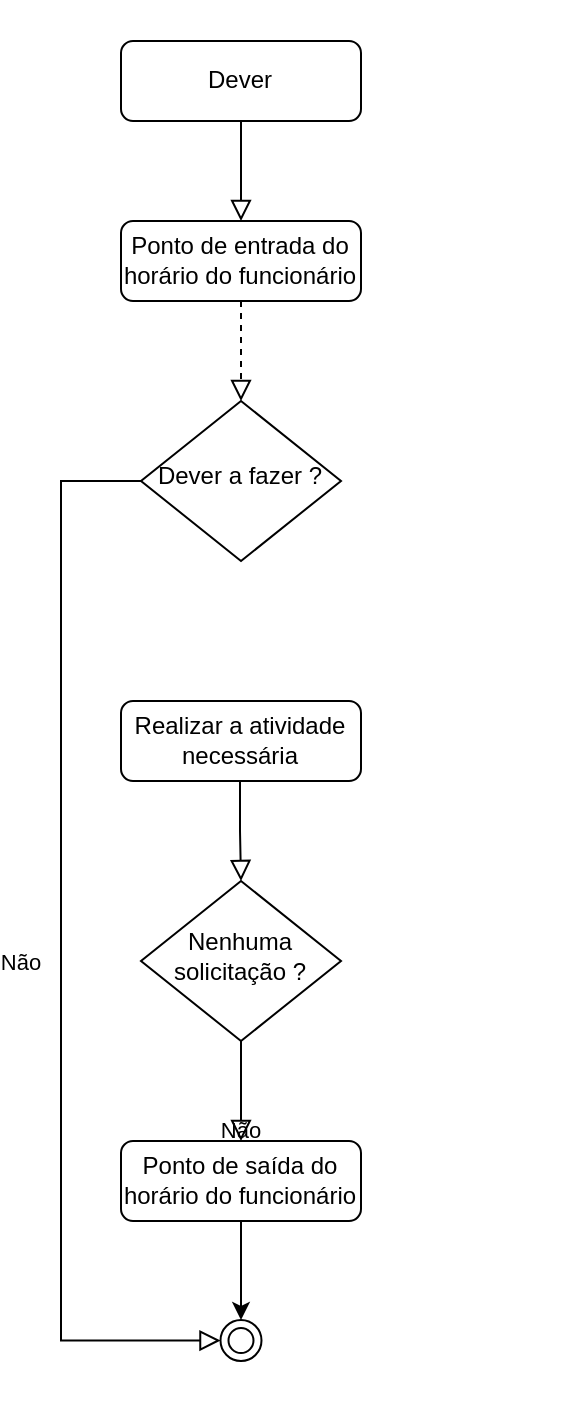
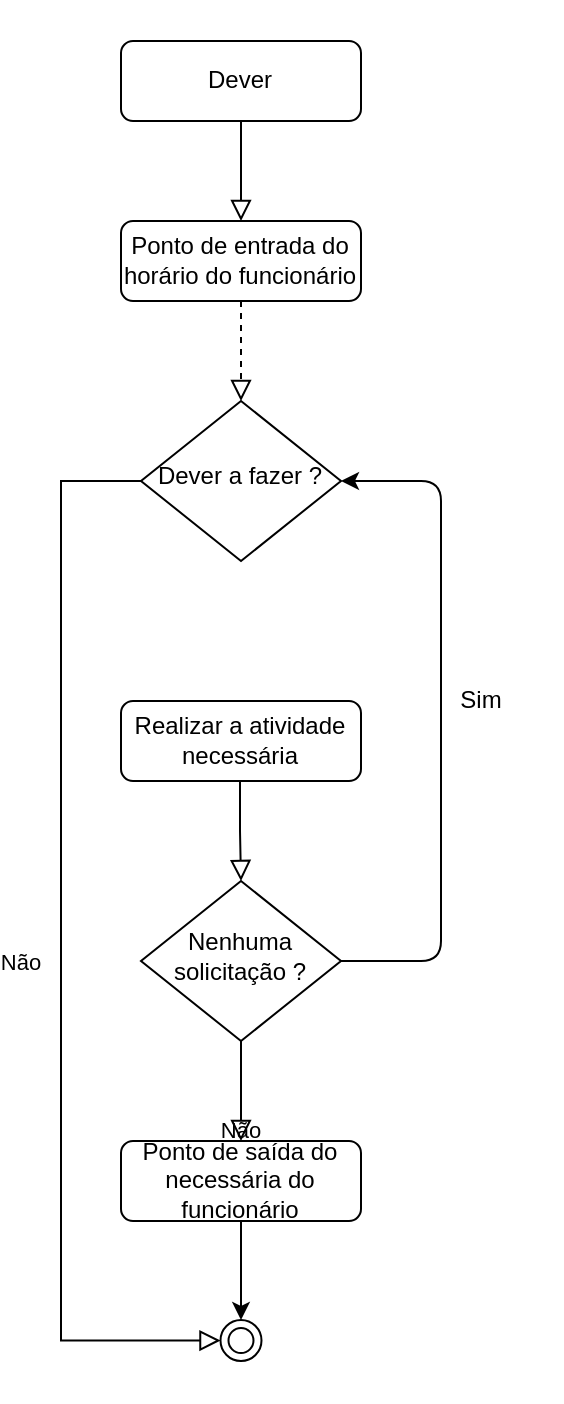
  <mxCell id="0" />
  <mxCell id="1" parent="0" />
  <mxCell id="2" value="" style="rounded=0;html=1;jettySize=auto;orthogonalLoop=1;fontSize=11;endArrow=block;endFill=0;endSize=8;strokeWidth=1;shadow=0;labelBackgroundColor=none;edgeStyle=orthogonalEdgeStyle;dashed=1;" parent="1" source="3" target="5" edge="1"><mxGeometry relative="1" as="geometry" /></mxCell>
  <mxCell id="3" value="Ponto de entrada do horário do funcionário" style="rounded=1;whiteSpace=wrap;html=1;fontSize=12;glass=0;strokeWidth=1;shadow=0;" parent="1" vertex="1"><mxGeometry x="50" y="110" width="120" height="40" as="geometry" /></mxCell>
  <mxCell id="4" value="Não" style="rounded=0;html=1;jettySize=auto;orthogonalLoop=1;fontSize=11;endArrow=block;endFill=0;endSize=8;strokeWidth=1;shadow=0;labelBackgroundColor=none;edgeStyle=orthogonalEdgeStyle;exitX=0;exitY=0.5;exitDx=0;exitDy=0;entryX=0;entryY=0.5;entryDx=0;entryDy=0;" parent="1" source="5" target="12" edge="1"><mxGeometry x="0.022" y="-20" relative="1" as="geometry"><mxPoint as="offset" /><mxPoint x="104" y="240" as="sourcePoint" /><mxPoint x="34" y="440" as="targetPoint" /><Array as="points"><mxPoint x="20" y="240" /><mxPoint x="20" y="670" /></Array></mxGeometry></mxCell>
  <mxCell id="5" value="Dever a fazer ?" style="rhombus;whiteSpace=wrap;html=1;shadow=0;fontFamily=Helvetica;fontSize=12;align=center;strokeWidth=1;spacing=6;spacingTop=-4;" parent="1" vertex="1"><mxGeometry x="60" y="200" width="100" height="80" as="geometry" /></mxCell>
  <mxCell id="6" value="Realizar a atividade necessária" style="rounded=1;whiteSpace=wrap;html=1;fontSize=12;glass=0;strokeWidth=1;shadow=0;" parent="1" vertex="1"><mxGeometry x="50" y="350" width="120" height="40" as="geometry" /></mxCell>
  <mxCell id="7" value="Não" style="rounded=0;html=1;jettySize=auto;orthogonalLoop=1;fontSize=11;endArrow=block;endFill=0;endSize=8;strokeWidth=1;shadow=0;labelBackgroundColor=none;edgeStyle=orthogonalEdgeStyle;exitX=0.5;exitY=1;exitDx=0;exitDy=0;" parent="1" source="9" edge="1"><mxGeometry y="-20" relative="1" as="geometry"><mxPoint as="offset" /><mxPoint x="-70" y="530" as="sourcePoint" /><mxPoint x="110" y="570" as="targetPoint" /><Array as="points" /></mxGeometry></mxCell>
+ <mxCell id="8" style="edgeStyle=orthogonalEdgeStyle;rounded=1;orthogonalLoop=1;jettySize=auto;html=1;exitX=1;exitY=0.5;exitDx=0;exitDy=0;entryX=1;entryY=0.5;entryDx=0;entryDy=0;strokeColor=#000000;" edge="1" parent="1" source="9" target="5"><mxGeometry relative="1" as="geometry"><Array as="points"><mxPoint x="210" y="480" /><mxPoint x="210" y="240" /></Array></mxGeometry></mxCell>
  <mxCell id="9" value="Nenhuma solicitação ?" style="rhombus;whiteSpace=wrap;html=1;shadow=0;fontFamily=Helvetica;fontSize=12;align=center;strokeWidth=1;spacing=6;spacingTop=-4;" parent="1" vertex="1"><mxGeometry x="60" y="440" width="100" height="80" as="geometry" /></mxCell>
  <mxCell id="10" value="" style="rounded=0;html=1;jettySize=auto;orthogonalLoop=1;fontSize=11;endArrow=block;endFill=0;endSize=8;strokeWidth=1;shadow=0;labelBackgroundColor=none;edgeStyle=orthogonalEdgeStyle;" edge="1" parent="1" source="11"><mxGeometry relative="1" as="geometry"><mxPoint x="110" y="110" as="targetPoint" /></mxGeometry></mxCell>
  <mxCell id="11" value="Dever" style="rounded=1;whiteSpace=wrap;html=1;fontSize=12;glass=0;strokeWidth=1;shadow=0;" vertex="1" parent="1"><mxGeometry x="50" y="20" width="120" height="40" as="geometry" /></mxCell>
  <mxCell id="12" value="" style="ellipse;shape=doubleEllipse;whiteSpace=wrap;html=1;aspect=fixed;" vertex="1" parent="1"><mxGeometry x="99.75" y="659.5" width="20.5" height="20.5" as="geometry" /></mxCell>
  <mxCell id="13" value="" style="edgeStyle=orthogonalEdgeStyle;rounded=0;html=1;jettySize=auto;orthogonalLoop=1;fontSize=11;endArrow=block;endFill=0;endSize=8;strokeWidth=1;shadow=0;labelBackgroundColor=none;" edge="1" parent="1"><mxGeometry x="0.143" y="20" relative="1" as="geometry"><mxPoint as="offset" /><mxPoint x="109.5" y="390" as="sourcePoint" /><mxPoint x="110" y="440" as="targetPoint" /><Array as="points"><mxPoint x="110" y="415" /><mxPoint x="110" y="415" /></Array></mxGeometry></mxCell>
+ <mxCell id="14" value="Sim" style="text;html=1;align=center;verticalAlign=middle;resizable=0;points=[];autosize=1;strokeColor=none;" vertex="1" parent="1"><mxGeometry x="210" y="340" width="40" height="20" as="geometry" /></mxCell>
  <mxCell id="15" style="edgeStyle=orthogonalEdgeStyle;rounded=1;orthogonalLoop=1;jettySize=auto;html=1;exitX=0.5;exitY=1;exitDx=0;exitDy=0;entryX=0.5;entryY=0;entryDx=0;entryDy=0;strokeColor=#000000;" edge="1" parent="1" source="16" target="12"><mxGeometry relative="1" as="geometry" /></mxCell>
- <mxCell id="16" value="Ponto de saída do horário do funcionário" style="rounded=1;whiteSpace=wrap;html=1;fontSize=12;glass=0;strokeWidth=1;shadow=0;" vertex="1" parent="1"><mxGeometry x="50" y="570" width="120" height="40" as="geometry" /></mxCell>
+ <mxCell id="16" value="Ponto de saída do necessária do funcionário" style="rounded=1;whiteSpace=wrap;html=1;fontSize=12;glass=0;strokeWidth=1;shadow=0;" vertex="1" parent="1"><mxGeometry x="50" y="570" width="120" height="40" as="geometry" /></mxCell>
